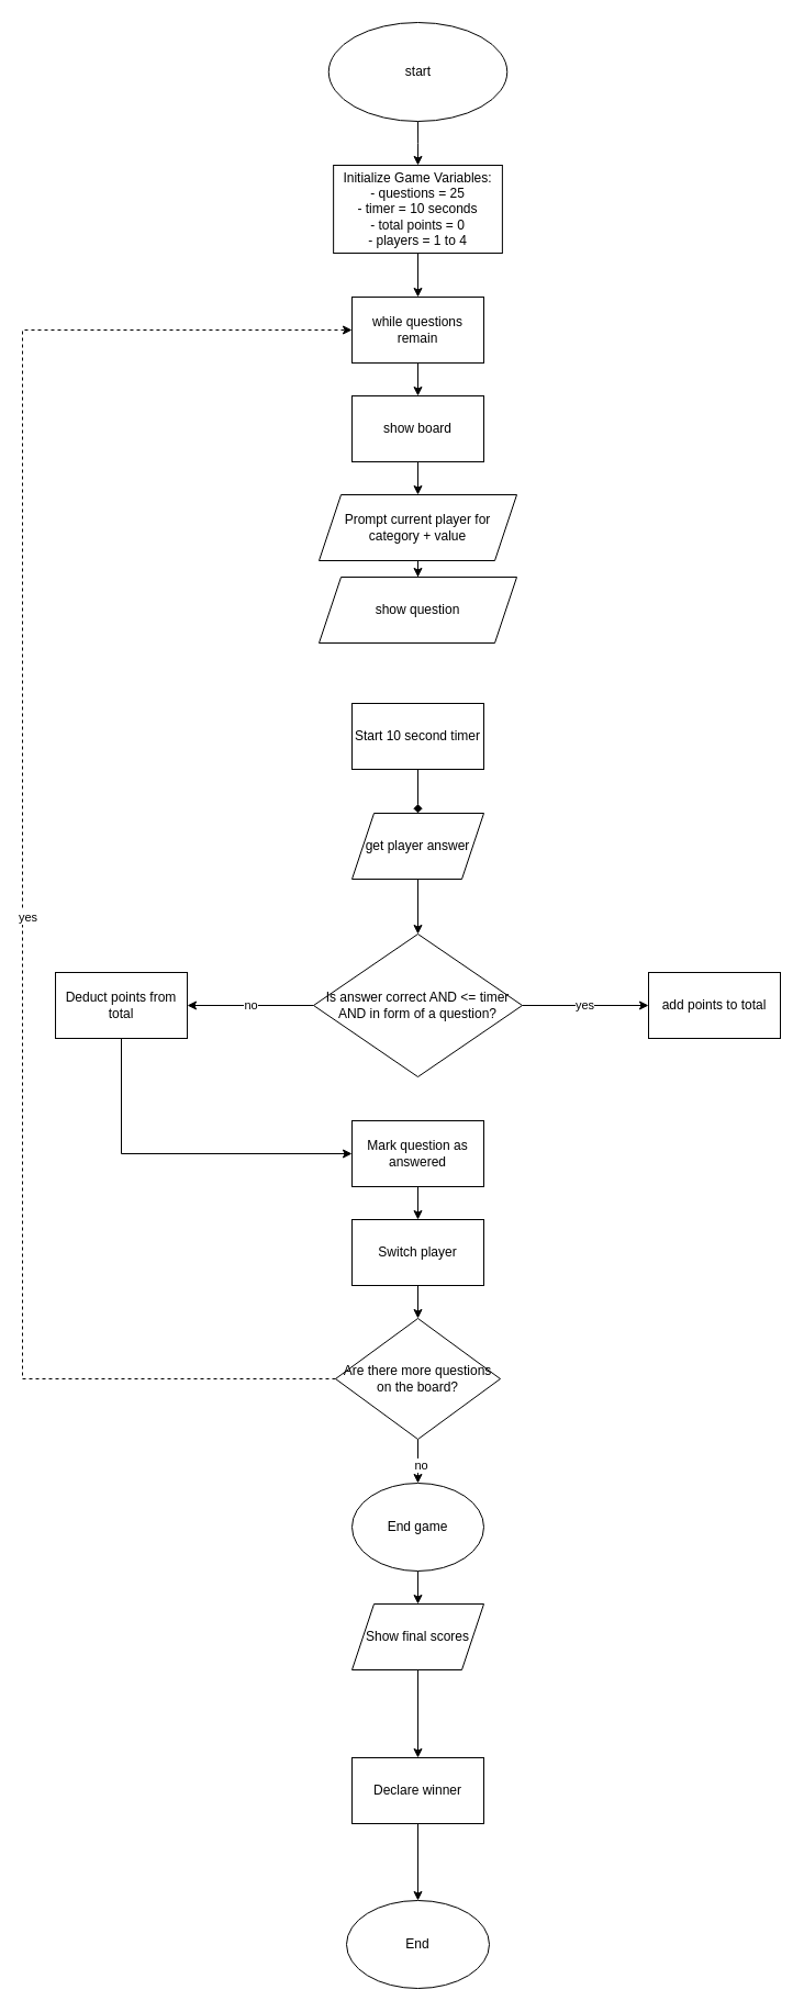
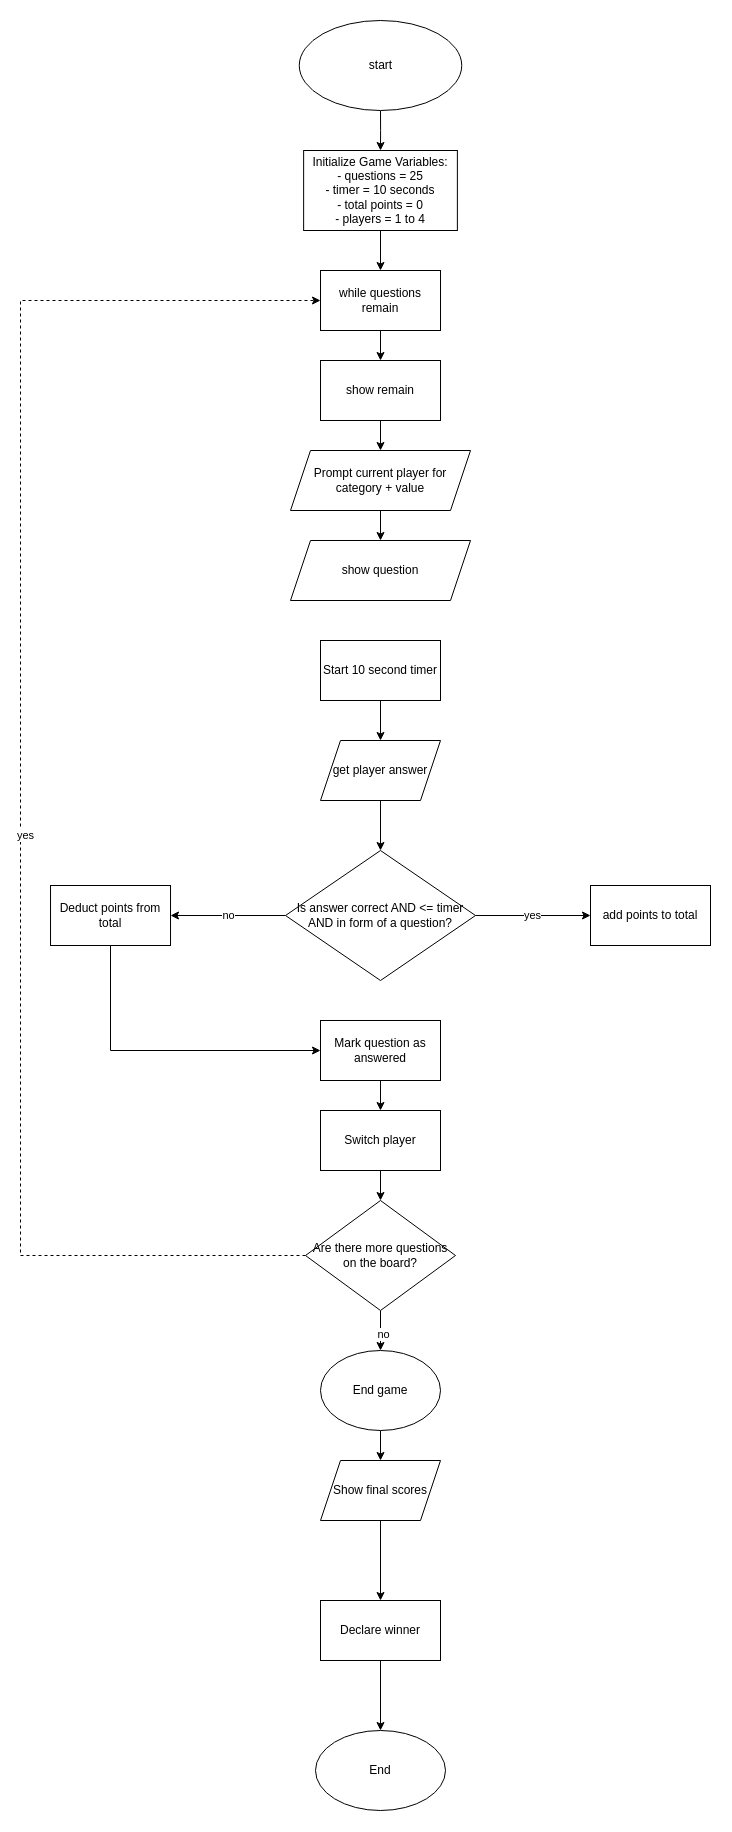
  <mxCell id="0" />
  <mxCell id="1" parent="0" />
  <mxCell id="2" value="" style="edgeStyle=orthogonalEdgeStyle;rounded=0;orthogonalLoop=1;jettySize=auto;html=1;" edge="1" parent="1" source="3" target="5"><mxGeometry relative="1" as="geometry" /></mxCell>
  <mxCell id="3" value="start" style="ellipse;whiteSpace=wrap;html=1;" vertex="1" parent="1"><mxGeometry x="298.76" y="20" width="162.5" height="90" as="geometry" /></mxCell>
  <mxCell id="4" value="" style="edgeStyle=orthogonalEdgeStyle;rounded=0;orthogonalLoop=1;jettySize=auto;html=1;" edge="1" parent="1" source="5" target="7"><mxGeometry relative="1" as="geometry" /></mxCell>
  <mxCell id="5" value="Initialize Game Variables:&lt;div&gt;- questions = 25&lt;/div&gt;&lt;div&gt;- timer = 10 seconds&lt;/div&gt;&lt;div&gt;- total points = 0&lt;/div&gt;&lt;div&gt;- players = 1 to 4&lt;/div&gt;" style="rounded=0;whiteSpace=wrap;html=1;" vertex="1" parent="1"><mxGeometry x="303.13" y="150" width="153.75" height="80" as="geometry" /></mxCell>
  <mxCell id="6" value="" style="edgeStyle=orthogonalEdgeStyle;rounded=0;orthogonalLoop=1;jettySize=auto;html=1;" edge="1" parent="1" source="7" target="12"><mxGeometry relative="1" as="geometry" /></mxCell>
  <mxCell id="7" value="while questions remain" style="whiteSpace=wrap;html=1;rounded=0;" vertex="1" parent="1"><mxGeometry x="320.01" y="270" width="120" height="60" as="geometry" /></mxCell>
  <mxCell id="8" value="" style="edgeStyle=orthogonalEdgeStyle;rounded=0;orthogonalLoop=1;jettySize=auto;html=1;" edge="1" parent="1" source="9" target="10"><mxGeometry relative="1" as="geometry" /></mxCell>
  <mxCell id="9" value="Prompt current player for category + value" style="shape=parallelogram;perimeter=parallelogramPerimeter;whiteSpace=wrap;html=1;fixedSize=1;rounded=0;" vertex="1" parent="1"><mxGeometry x="290.01" y="450" width="179.99" height="60" as="geometry" /></mxCell>
- <mxCell id="10" value="show question" style="shape=parallelogram;perimeter=parallelogramPerimeter;whiteSpace=wrap;html=1;fixedSize=1;rounded=0;" vertex="1" parent="1"><mxGeometry x="290.01" y="525" width="179.99" height="60" as="geometry" /></mxCell>
+ <mxCell id="10" value="show question" style="shape=parallelogram;perimeter=parallelogramPerimeter;whiteSpace=wrap;html=1;fixedSize=1;rounded=0;" vertex="1" parent="1"><mxGeometry x="290.01" y="540" width="179.99" height="60" as="geometry" /></mxCell>
  <mxCell id="11" value="" style="edgeStyle=orthogonalEdgeStyle;rounded=0;orthogonalLoop=1;jettySize=auto;html=1;" edge="1" parent="1" source="12" target="9"><mxGeometry relative="1" as="geometry" /></mxCell>
- <mxCell id="12" value="show board" style="rounded=0;whiteSpace=wrap;html=1;" vertex="1" parent="1"><mxGeometry x="320.01" y="360" width="120" height="60" as="geometry" /></mxCell>
- <mxCell id="13" value="" style="edgeStyle=orthogonalEdgeStyle;rounded=0;orthogonalLoop=1;jettySize=auto;html=1;endArrow=diamond;" edge="1" parent="1" source="14" target="16"><mxGeometry relative="1" as="geometry" /></mxCell>
+ <mxCell id="12" value="show remain" style="rounded=0;whiteSpace=wrap;html=1;" vertex="1" parent="1"><mxGeometry x="320.01" y="360" width="120" height="60" as="geometry" /></mxCell>
+ <mxCell id="13" value="" style="edgeStyle=orthogonalEdgeStyle;rounded=0;orthogonalLoop=1;jettySize=auto;html=1;" edge="1" parent="1" source="14" target="16"><mxGeometry relative="1" as="geometry" /></mxCell>
  <mxCell id="14" value="Start 10 second timer" style="whiteSpace=wrap;html=1;rounded=0;" vertex="1" parent="1"><mxGeometry x="320.005" y="640" width="120" height="60" as="geometry" /></mxCell>
  <mxCell id="15" value="" style="edgeStyle=orthogonalEdgeStyle;rounded=0;orthogonalLoop=1;jettySize=auto;html=1;" edge="1" parent="1" source="16" target="19"><mxGeometry relative="1" as="geometry" /></mxCell>
  <mxCell id="16" value="get player answer" style="shape=parallelogram;perimeter=parallelogramPerimeter;whiteSpace=wrap;html=1;fixedSize=1;rounded=0;" vertex="1" parent="1"><mxGeometry x="320.005" y="740" width="120" height="60" as="geometry" /></mxCell>
  <mxCell id="17" value="yes" style="edgeStyle=orthogonalEdgeStyle;rounded=0;orthogonalLoop=1;jettySize=auto;html=1;" edge="1" parent="1" source="19" target="20"><mxGeometry relative="1" as="geometry" /></mxCell>
  <mxCell id="18" value="no" style="edgeStyle=orthogonalEdgeStyle;rounded=0;orthogonalLoop=1;jettySize=auto;html=1;" edge="1" parent="1" source="19" target="21"><mxGeometry relative="1" as="geometry" /></mxCell>
  <mxCell id="19" value="Is answer correct AND &amp;lt;= timer AND in form of a question?" style="rhombus;whiteSpace=wrap;html=1;rounded=0;" vertex="1" parent="1"><mxGeometry x="285.01" y="850" width="189.99" height="130" as="geometry" /></mxCell>
  <mxCell id="20" value="add points to total" style="whiteSpace=wrap;html=1;rounded=0;" vertex="1" parent="1"><mxGeometry x="589.995" y="885" width="120" height="60" as="geometry" /></mxCell>
  <mxCell id="21" value="Deduct points from total" style="whiteSpace=wrap;html=1;rounded=0;" vertex="1" parent="1"><mxGeometry x="50.015" y="885" width="120" height="60" as="geometry" /></mxCell>
  <mxCell id="22" value="" style="edgeStyle=orthogonalEdgeStyle;rounded=0;orthogonalLoop=1;jettySize=auto;html=1;" edge="1" parent="1" source="23" target="26"><mxGeometry relative="1" as="geometry" /></mxCell>
  <mxCell id="23" value="Mark question as answered" style="whiteSpace=wrap;html=1;rounded=0;" vertex="1" parent="1"><mxGeometry x="320.005" y="1020" width="120" height="60" as="geometry" /></mxCell>
  <mxCell id="24" value="" style="endArrow=classic;html=1;rounded=0;exitX=0.5;exitY=1;exitDx=0;exitDy=0;entryX=0;entryY=0.5;entryDx=0;entryDy=0;" edge="1" parent="1" target="23"><mxGeometry width="50" height="50" relative="1" as="geometry"><mxPoint x="110" y="945" as="sourcePoint" /><mxPoint x="-100" y="1050" as="targetPoint" /><Array as="points"><mxPoint x="110" y="1050" /></Array></mxGeometry></mxCell>
  <mxCell id="25" value="" style="edgeStyle=orthogonalEdgeStyle;rounded=0;orthogonalLoop=1;jettySize=auto;html=1;" edge="1" parent="1" source="26" target="36"><mxGeometry relative="1" as="geometry" /></mxCell>
  <mxCell id="26" value="Switch player" style="whiteSpace=wrap;html=1;rounded=0;" vertex="1" parent="1"><mxGeometry x="320.005" y="1110" width="120" height="60" as="geometry" /></mxCell>
  <mxCell id="27" value="" style="edgeStyle=orthogonalEdgeStyle;rounded=0;orthogonalLoop=1;jettySize=auto;html=1;" edge="1" parent="1" source="28" target="30"><mxGeometry relative="1" as="geometry" /></mxCell>
  <mxCell id="28" value="End game" style="ellipse;whiteSpace=wrap;html=1;rounded=0;" vertex="1" parent="1"><mxGeometry x="320.01" y="1350" width="120" height="80" as="geometry" /></mxCell>
  <mxCell id="29" value="" style="edgeStyle=orthogonalEdgeStyle;rounded=0;orthogonalLoop=1;jettySize=auto;html=1;" edge="1" parent="1" source="30" target="32"><mxGeometry relative="1" as="geometry" /></mxCell>
  <mxCell id="30" value="Show final scores" style="shape=parallelogram;perimeter=parallelogramPerimeter;whiteSpace=wrap;html=1;fixedSize=1;rounded=0;" vertex="1" parent="1"><mxGeometry x="320.005" y="1460" width="120" height="60" as="geometry" /></mxCell>
  <mxCell id="31" value="" style="edgeStyle=orthogonalEdgeStyle;rounded=0;orthogonalLoop=1;jettySize=auto;html=1;" edge="1" parent="1" source="32" target="33"><mxGeometry relative="1" as="geometry" /></mxCell>
  <mxCell id="32" value="Declare winner" style="whiteSpace=wrap;html=1;rounded=0;" vertex="1" parent="1"><mxGeometry x="320.005" y="1600" width="120" height="60" as="geometry" /></mxCell>
  <mxCell id="33" value="End" style="ellipse;whiteSpace=wrap;html=1;rounded=0;" vertex="1" parent="1"><mxGeometry x="315.01" y="1730" width="130" height="80" as="geometry" /></mxCell>
  <mxCell id="34" value="" style="edgeStyle=orthogonalEdgeStyle;rounded=0;orthogonalLoop=1;jettySize=auto;html=1;" edge="1" parent="1" source="36" target="28"><mxGeometry relative="1" as="geometry" /></mxCell>
  <mxCell id="35" value="no" style="edgeLabel;html=1;align=center;verticalAlign=middle;resizable=0;points=[];" vertex="1" connectable="0" parent="34"><mxGeometry x="0.16" y="2" relative="1" as="geometry"><mxPoint as="offset" /></mxGeometry></mxCell>
  <mxCell id="36" value="Are there more questions on the board?" style="rhombus;whiteSpace=wrap;html=1;" vertex="1" parent="1"><mxGeometry x="305.01" y="1200" width="150" height="110" as="geometry" /></mxCell>
  <mxCell id="37" value="" style="endArrow=classic;html=1;rounded=0;exitX=0;exitY=0.5;exitDx=0;exitDy=0;edgeStyle=elbowEdgeStyle;entryX=0;entryY=0.5;entryDx=0;entryDy=0;dashed=1;" edge="1" parent="1" source="36" target="7"><mxGeometry width="50" height="50" relative="1" as="geometry"><mxPoint x="280.02" y="1250" as="sourcePoint" /><mxPoint x="380" y="340" as="targetPoint" /><Array as="points"><mxPoint x="20" y="730" /></Array></mxGeometry></mxCell>
  <mxCell id="38" value="yes" style="edgeLabel;html=1;align=center;verticalAlign=middle;resizable=0;points=[];" vertex="1" connectable="0" parent="37"><mxGeometry x="-0.083" y="-4" relative="1" as="geometry"><mxPoint as="offset" /></mxGeometry></mxCell>
